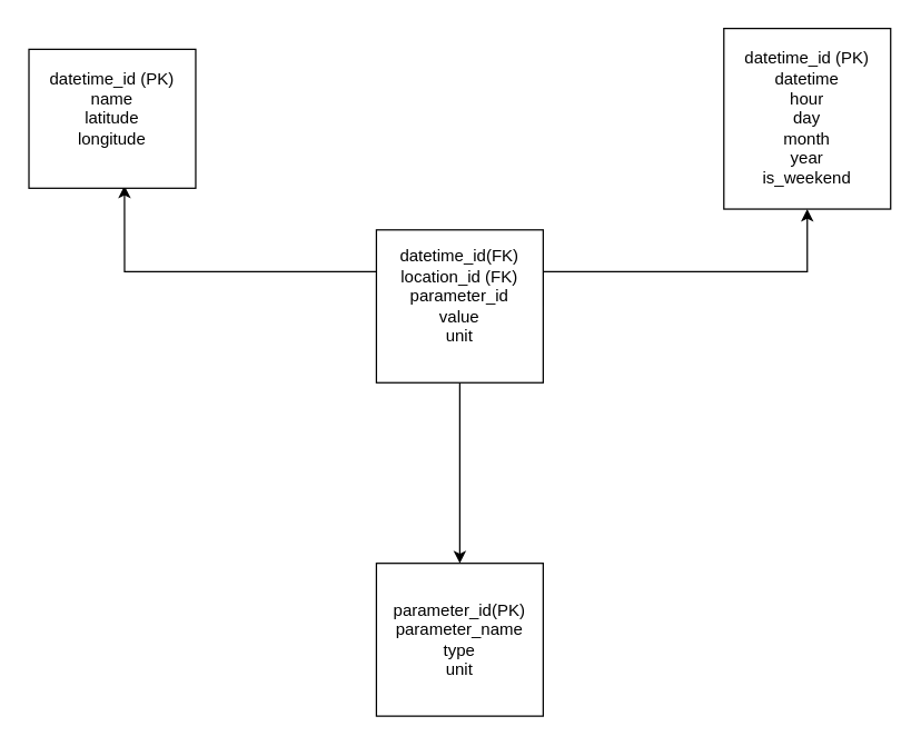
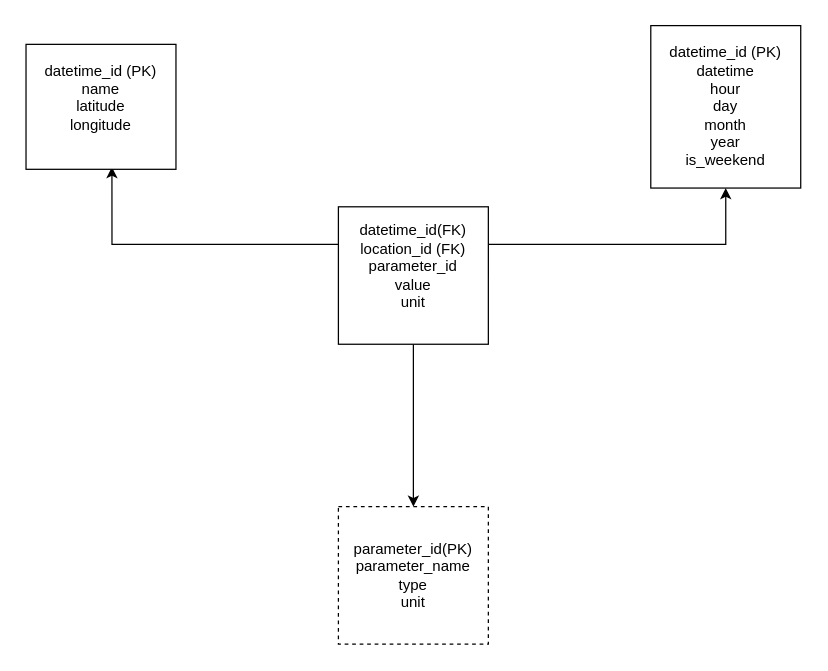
  <mxCell id="0" />
  <mxCell id="1" parent="0" />
  <mxCell id="2" style="edgeStyle=orthogonalEdgeStyle;rounded=0;orthogonalLoop=1;jettySize=auto;html=1;exitX=1;exitY=0.5;exitDx=0;exitDy=0;" edge="1" parent="1" source="5" target="6"><mxGeometry relative="1" as="geometry"><mxPoint x="530" y="195" as="targetPoint" /><Array as="points"><mxPoint x="390" y="195" /><mxPoint x="580" y="195" /></Array></mxGeometry></mxCell>
  <mxCell id="3" style="edgeStyle=orthogonalEdgeStyle;rounded=0;orthogonalLoop=1;jettySize=auto;html=1;entryX=0.573;entryY=0.982;entryDx=0;entryDy=0;entryPerimeter=0;" edge="1" parent="1" source="5" target="7"><mxGeometry relative="1" as="geometry"><mxPoint x="90" y="220" as="targetPoint" /><Array as="points"><mxPoint x="89" y="195" /></Array></mxGeometry></mxCell>
  <mxCell id="4" style="edgeStyle=orthogonalEdgeStyle;rounded=0;orthogonalLoop=1;jettySize=auto;html=1;" edge="1" parent="1" source="5" target="8"><mxGeometry relative="1" as="geometry" /></mxCell>
  <mxCell id="5" value="&lt;div&gt;datetime_id(FK)&lt;br&gt;location_id (FK)&lt;/div&gt;&lt;div&gt;parameter_id&lt;/div&gt;&lt;div&gt;value&lt;/div&gt;&lt;div&gt;unit&lt;/div&gt;&lt;div&gt;&lt;div&gt;&lt;br&gt;&lt;/div&gt;&lt;/div&gt;" style="rounded=0;whiteSpace=wrap;html=1;" vertex="1" parent="1"><mxGeometry x="270" y="165" width="120" height="110" as="geometry" /></mxCell>
  <mxCell id="6" value="datetime_id (PK)&lt;div&gt;datetime&lt;br&gt;&lt;div&gt;hour&lt;/div&gt;&lt;div&gt;day&lt;/div&gt;&lt;div&gt;month&lt;/div&gt;&lt;div&gt;year&lt;/div&gt;&lt;div&gt;is_weekend&lt;/div&gt;&lt;/div&gt;" style="rounded=0;whiteSpace=wrap;html=1;" vertex="1" parent="1"><mxGeometry x="520" y="20" width="120" height="130" as="geometry" /></mxCell>
  <mxCell id="7" value="datetime_id (PK)&lt;div&gt;name&lt;/div&gt;&lt;div&gt;latitude&lt;/div&gt;&lt;div&gt;longitude&lt;/div&gt;&lt;div&gt;&lt;br&gt;&lt;/div&gt;" style="rounded=0;whiteSpace=wrap;html=1;" vertex="1" parent="1"><mxGeometry x="20" y="35" width="120" height="100" as="geometry" /></mxCell>
- <mxCell id="8" value="parameter_id(PK)&lt;div&gt;parameter_name&lt;/div&gt;&lt;div&gt;type&lt;/div&gt;&lt;div&gt;unit&lt;/div&gt;" style="rounded=0;whiteSpace=wrap;html=1;" vertex="1" parent="1"><mxGeometry x="270" y="405" width="120" height="110" as="geometry" /></mxCell>
+ <mxCell id="8" value="parameter_id(PK)&lt;div&gt;parameter_name&lt;/div&gt;&lt;div&gt;type&lt;/div&gt;&lt;div&gt;unit&lt;/div&gt;" style="rounded=0;whiteSpace=wrap;html=1;dashed=1;" vertex="1" parent="1"><mxGeometry x="270" y="405" width="120" height="110" as="geometry" /></mxCell>
